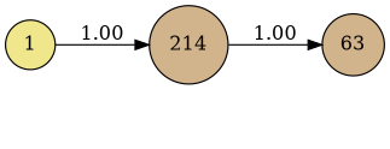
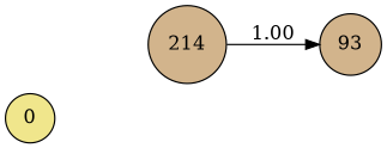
  digraph {
    rankdir=LR
    node [fillcolor=khaki shape=circle style=filled]
-   n2 [label=1]
+   n1 [label=0]
    n3 [fillcolor=tan label=214]
-   n4 [fillcolor=tan label=63]
-   n2 -> n3 [label=1.00]
+   n4 [fillcolor=tan label=93]
    n3 -> n4 [label=1.00]
  }
